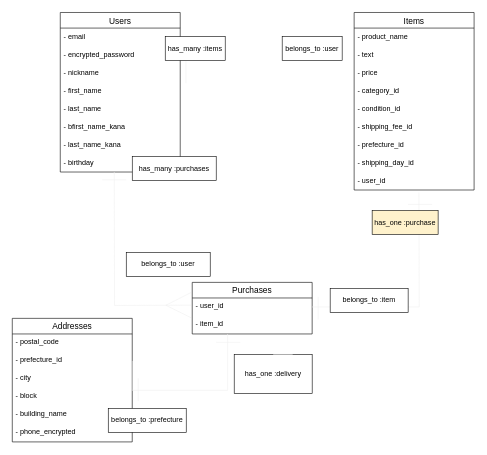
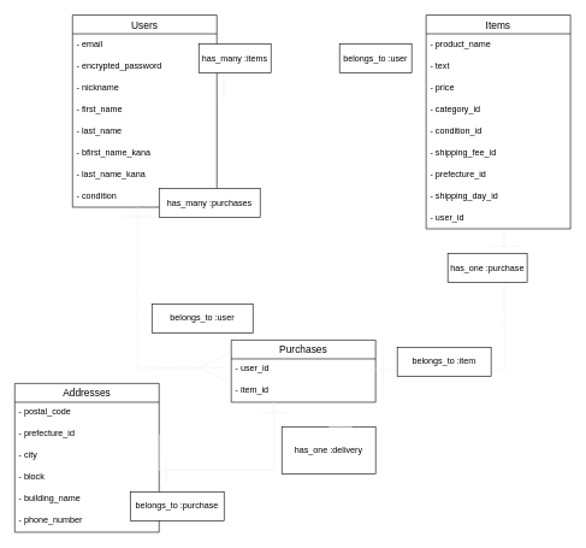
  <mxCell id="0" />
  <mxCell id="1" parent="0" />
  <mxCell id="2" value="Users" style="swimlane;fontStyle=0;childLayout=stackLayout;horizontal=1;startSize=26;horizontalStack=0;resizeParent=1;resizeParentMax=0;resizeLast=0;collapsible=1;marginBottom=0;align=center;fontSize=14;" vertex="1" parent="1"><mxGeometry x="100" y="20" width="200" height="266" as="geometry" /></mxCell>
  <mxCell id="3" value="- email&#10;&#10;" style="text;strokeColor=none;fillColor=none;spacingLeft=4;spacingRight=4;overflow=hidden;rotatable=0;points=[[0,0.5],[1,0.5]];portConstraint=eastwest;fontSize=12;" vertex="1" parent="2"><mxGeometry y="26" width="200" height="30" as="geometry" /></mxCell>
  <mxCell id="4" value="- encrypted_password" style="text;strokeColor=none;fillColor=none;spacingLeft=4;spacingRight=4;overflow=hidden;rotatable=0;points=[[0,0.5],[1,0.5]];portConstraint=eastwest;fontSize=12;" vertex="1" parent="2"><mxGeometry y="56" width="200" height="30" as="geometry" /></mxCell>
  <mxCell id="5" value="- nickname" style="text;strokeColor=none;fillColor=none;spacingLeft=4;spacingRight=4;overflow=hidden;rotatable=0;points=[[0,0.5],[1,0.5]];portConstraint=eastwest;fontSize=12;" vertex="1" parent="2"><mxGeometry y="86" width="200" height="30" as="geometry" /></mxCell>
  <mxCell id="6" value="- first_name" style="text;strokeColor=none;fillColor=none;spacingLeft=4;spacingRight=4;overflow=hidden;rotatable=0;points=[[0,0.5],[1,0.5]];portConstraint=eastwest;fontSize=12;" vertex="1" parent="2"><mxGeometry y="116" width="200" height="30" as="geometry" /></mxCell>
  <mxCell id="7" value="- last_name" style="text;strokeColor=none;fillColor=none;spacingLeft=4;spacingRight=4;overflow=hidden;rotatable=0;points=[[0,0.5],[1,0.5]];portConstraint=eastwest;fontSize=12;" vertex="1" parent="2"><mxGeometry y="146" width="200" height="30" as="geometry" /></mxCell>
  <mxCell id="8" value="- bfirst_name_kana" style="text;strokeColor=none;fillColor=none;spacingLeft=4;spacingRight=4;overflow=hidden;rotatable=0;points=[[0,0.5],[1,0.5]];portConstraint=eastwest;fontSize=12;" vertex="1" parent="2"><mxGeometry y="176" width="200" height="30" as="geometry" /></mxCell>
  <mxCell id="9" value="- last_name_kana" style="text;strokeColor=none;fillColor=none;spacingLeft=4;spacingRight=4;overflow=hidden;rotatable=0;points=[[0,0.5],[1,0.5]];portConstraint=eastwest;fontSize=12;" vertex="1" parent="2"><mxGeometry y="206" width="200" height="30" as="geometry" /></mxCell>
- <mxCell id="10" value="- birthday" style="text;strokeColor=none;fillColor=none;spacingLeft=4;spacingRight=4;overflow=hidden;rotatable=0;points=[[0,0.5],[1,0.5]];portConstraint=eastwest;fontSize=12;" vertex="1" parent="2"><mxGeometry y="236" width="200" height="30" as="geometry" /></mxCell>
+ <mxCell id="10" value="- condition" style="text;strokeColor=none;fillColor=none;spacingLeft=4;spacingRight=4;overflow=hidden;rotatable=0;points=[[0,0.5],[1,0.5]];portConstraint=eastwest;fontSize=12;" vertex="1" parent="2"><mxGeometry y="236" width="200" height="30" as="geometry" /></mxCell>
  <mxCell id="11" style="edgeStyle=orthogonalEdgeStyle;rounded=0;orthogonalLoop=1;jettySize=auto;html=1;exitX=-0.01;exitY=-0.1;exitDx=0;exitDy=0;startArrow=ERmany;startFill=0;endArrow=none;endFill=0;startSize=40;endSize=40;strokeColor=#f0f0f0;exitPerimeter=0;" edge="1" parent="2"><mxGeometry relative="1" as="geometry"><mxPoint x="90" y="266" as="targetPoint" /><mxPoint x="218" y="488" as="sourcePoint" /></mxGeometry></mxCell>
  <mxCell id="12" value="Purchases" style="swimlane;fontStyle=0;childLayout=stackLayout;horizontal=1;startSize=26;horizontalStack=0;resizeParent=1;resizeParentMax=0;resizeLast=0;collapsible=1;marginBottom=0;align=center;fontSize=14;" vertex="1" parent="1"><mxGeometry x="320" y="470" width="200" height="86" as="geometry" /></mxCell>
  <mxCell id="13" value="- user_id" style="text;strokeColor=none;fillColor=none;spacingLeft=4;spacingRight=4;overflow=hidden;rotatable=0;points=[[0,0.5],[1,0.5]];portConstraint=eastwest;fontSize=12;" vertex="1" parent="12"><mxGeometry y="26" width="200" height="30" as="geometry" /></mxCell>
  <mxCell id="14" value="- item_id" style="text;strokeColor=none;fillColor=none;spacingLeft=4;spacingRight=4;overflow=hidden;rotatable=0;points=[[0,0.5],[1,0.5]];portConstraint=eastwest;fontSize=12;" vertex="1" parent="12"><mxGeometry y="56" width="200" height="30" as="geometry" /></mxCell>
  <mxCell id="15" value="Items" style="swimlane;fontStyle=0;childLayout=stackLayout;horizontal=1;startSize=26;horizontalStack=0;resizeParent=1;resizeParentMax=0;resizeLast=0;collapsible=1;marginBottom=0;align=center;fontSize=14;" vertex="1" parent="1"><mxGeometry x="590" y="20" width="200" height="296" as="geometry" /></mxCell>
  <mxCell id="16" value="- product_name" style="text;strokeColor=none;fillColor=none;spacingLeft=4;spacingRight=4;overflow=hidden;rotatable=0;points=[[0,0.5],[1,0.5]];portConstraint=eastwest;fontSize=12;" vertex="1" parent="15"><mxGeometry y="26" width="200" height="30" as="geometry" /></mxCell>
  <mxCell id="17" value="- text" style="text;strokeColor=none;fillColor=none;spacingLeft=4;spacingRight=4;overflow=hidden;rotatable=0;points=[[0,0.5],[1,0.5]];portConstraint=eastwest;fontSize=12;" vertex="1" parent="15"><mxGeometry y="56" width="200" height="30" as="geometry" /></mxCell>
  <mxCell id="18" value="- price" style="text;strokeColor=none;fillColor=none;spacingLeft=4;spacingRight=4;overflow=hidden;rotatable=0;points=[[0,0.5],[1,0.5]];portConstraint=eastwest;fontSize=12;" vertex="1" parent="15"><mxGeometry y="86" width="200" height="30" as="geometry" /></mxCell>
  <mxCell id="19" value="- category_id" style="text;strokeColor=none;fillColor=none;spacingLeft=4;spacingRight=4;overflow=hidden;rotatable=0;points=[[0,0.5],[1,0.5]];portConstraint=eastwest;fontSize=12;" vertex="1" parent="15"><mxGeometry y="116" width="200" height="30" as="geometry" /></mxCell>
  <mxCell id="20" value="- condition_id" style="text;strokeColor=none;fillColor=none;spacingLeft=4;spacingRight=4;overflow=hidden;rotatable=0;points=[[0,0.5],[1,0.5]];portConstraint=eastwest;fontSize=12;" vertex="1" parent="15"><mxGeometry y="146" width="200" height="30" as="geometry" /></mxCell>
  <mxCell id="21" value="- shipping_fee_id" style="text;strokeColor=none;fillColor=none;spacingLeft=4;spacingRight=4;overflow=hidden;rotatable=0;points=[[0,0.5],[1,0.5]];portConstraint=eastwest;fontSize=12;" vertex="1" parent="15"><mxGeometry y="176" width="200" height="30" as="geometry" /></mxCell>
  <mxCell id="22" value="- prefecture_id" style="text;strokeColor=none;fillColor=none;spacingLeft=4;spacingRight=4;overflow=hidden;rotatable=0;points=[[0,0.5],[1,0.5]];portConstraint=eastwest;fontSize=12;" vertex="1" parent="15"><mxGeometry y="206" width="200" height="30" as="geometry" /></mxCell>
  <mxCell id="23" value="- shipping_day_id" style="text;strokeColor=none;fillColor=none;spacingLeft=4;spacingRight=4;overflow=hidden;rotatable=0;points=[[0,0.5],[1,0.5]];portConstraint=eastwest;fontSize=12;" vertex="1" parent="15"><mxGeometry y="236" width="200" height="30" as="geometry" /></mxCell>
  <mxCell id="24" value="- user_id" style="text;strokeColor=none;fillColor=none;spacingLeft=4;spacingRight=4;overflow=hidden;rotatable=0;points=[[0,0.5],[1,0.5]];portConstraint=eastwest;fontSize=12;" vertex="1" parent="15"><mxGeometry y="266" width="200" height="30" as="geometry" /></mxCell>
  <mxCell id="25" value="Addresses" style="swimlane;fontStyle=0;childLayout=stackLayout;horizontal=1;startSize=26;horizontalStack=0;resizeParent=1;resizeParentMax=0;resizeLast=0;collapsible=1;marginBottom=0;align=center;fontSize=14;" vertex="1" parent="1"><mxGeometry y="530" width="200" height="206" as="geometry" x="20" /></mxCell>
  <mxCell id="26" value="- postal_code" style="text;strokeColor=none;fillColor=none;spacingLeft=4;spacingRight=4;overflow=hidden;rotatable=0;points=[[0,0.5],[1,0.5]];portConstraint=eastwest;fontSize=12;" vertex="1" parent="25"><mxGeometry y="26" width="200" height="30" as="geometry" /></mxCell>
  <mxCell id="27" value="- prefecture_id" style="text;strokeColor=none;fillColor=none;spacingLeft=4;spacingRight=4;overflow=hidden;rotatable=0;points=[[0,0.5],[1,0.5]];portConstraint=eastwest;fontSize=12;" vertex="1" parent="25"><mxGeometry y="56" width="200" height="30" as="geometry" /></mxCell>
  <mxCell id="28" value="- city" style="text;strokeColor=none;fillColor=none;spacingLeft=4;spacingRight=4;overflow=hidden;rotatable=0;points=[[0,0.5],[1,0.5]];portConstraint=eastwest;fontSize=12;" vertex="1" parent="25"><mxGeometry y="86" width="200" height="30" as="geometry" /></mxCell>
  <mxCell id="29" value="- block" style="text;strokeColor=none;fillColor=none;spacingLeft=4;spacingRight=4;overflow=hidden;rotatable=0;points=[[0,0.5],[1,0.5]];portConstraint=eastwest;fontSize=12;" vertex="1" parent="25"><mxGeometry y="116" width="200" height="30" as="geometry" /></mxCell>
  <mxCell id="30" value="- building_name" style="text;strokeColor=none;fillColor=none;spacingLeft=4;spacingRight=4;overflow=hidden;rotatable=0;points=[[0,0.5],[1,0.5]];portConstraint=eastwest;fontSize=12;" vertex="1" parent="25"><mxGeometry y="146" width="200" height="30" as="geometry" /></mxCell>
- <mxCell id="31" value="- phone_encrypted" style="text;strokeColor=none;fillColor=none;spacingLeft=4;spacingRight=4;overflow=hidden;rotatable=0;points=[[0,0.5],[1,0.5]];portConstraint=eastwest;fontSize=12;" vertex="1" parent="25"><mxGeometry y="176" width="200" height="30" as="geometry" /></mxCell>
+ <mxCell id="31" value="- phone_number" style="text;strokeColor=none;fillColor=none;spacingLeft=4;spacingRight=4;overflow=hidden;rotatable=0;points=[[0,0.5],[1,0.5]];portConstraint=eastwest;fontSize=12;" vertex="1" parent="25"><mxGeometry y="176" width="200" height="30" as="geometry" /></mxCell>
  <mxCell id="32" style="edgeStyle=orthogonalEdgeStyle;rounded=0;orthogonalLoop=1;jettySize=auto;html=1;exitX=1;exitY=0.5;exitDx=0;exitDy=0;startArrow=none;startFill=0;endArrow=none;endFill=0;startSize=40;endSize=40;strokeColor=#f0f0f0;" edge="1" parent="1" source="13"><mxGeometry relative="1" as="geometry"><mxPoint x="698" y="320" as="targetPoint" /></mxGeometry></mxCell>
  <mxCell id="33" value="" style="endArrow=none;html=1;rounded=0;startSize=40;endSize=40;strokeColor=#f0f0f0;" edge="1" parent="1"><mxGeometry relative="1" as="geometry"><mxPoint x="170" y="299" as="sourcePoint" /><mxPoint x="210" y="299" as="targetPoint" /><Array as="points"><mxPoint x="190" y="299" /></Array></mxGeometry></mxCell>
  <mxCell id="34" value="" style="endArrow=none;html=1;rounded=0;startSize=40;endSize=40;strokeColor=#f0f0f0;" edge="1" parent="1"><mxGeometry relative="1" as="geometry"><mxPoint x="680" y="340" as="sourcePoint" /><mxPoint x="720" y="340" as="targetPoint" /><Array as="points" /></mxGeometry></mxCell>
  <mxCell id="35" value="" style="endArrow=none;html=1;rounded=0;startSize=40;endSize=40;strokeColor=#f0f0f0;" edge="1" parent="1"><mxGeometry relative="1" as="geometry"><mxPoint x="309.5" y="138" as="sourcePoint" /><mxPoint x="309.5" y="100" as="targetPoint" /></mxGeometry></mxCell>
  <mxCell id="36" value="" style="endArrow=none;html=1;rounded=0;startSize=40;endSize=40;strokeColor=#f0f0f0;" edge="1" parent="1"><mxGeometry relative="1" as="geometry"><mxPoint x="360" y="570" as="sourcePoint" /><mxPoint x="400" y="570" as="targetPoint" /><Array as="points"><mxPoint x="380" y="570" /></Array></mxGeometry></mxCell>
  <mxCell id="37" value="" style="endArrow=none;html=1;rounded=0;startSize=40;endSize=40;strokeColor=#f0f0f0;" edge="1" parent="1"><mxGeometry relative="1" as="geometry"><mxPoint x="530" y="532" as="sourcePoint" /><mxPoint x="530" y="494" as="targetPoint" /></mxGeometry></mxCell>
  <mxCell id="38" value="&lt;span&gt;belongs_to :item&lt;/span&gt;" style="whiteSpace=wrap;html=1;align=center;" vertex="1" parent="1"><mxGeometry x="550" y="480" width="130" height="40" as="geometry" /></mxCell>
- <mxCell id="39" value="&lt;span&gt;has_one :purchase&lt;/span&gt;" style="whiteSpace=wrap;html=1;align=center;fillColor=#fff2cc;" vertex="1" parent="1"><mxGeometry x="620" y="350" width="110" height="40" as="geometry" /></mxCell>
+ <mxCell id="39" value="&lt;span&gt;has_one :purchase&lt;/span&gt;" style="whiteSpace=wrap;html=1;align=center;" vertex="1" parent="1"><mxGeometry x="620" y="350" width="110" height="40" as="geometry" /></mxCell>
  <mxCell id="40" value="&lt;span&gt;belongs_to :user&lt;/span&gt;" style="whiteSpace=wrap;html=1;align=center;" vertex="1" parent="1"><mxGeometry x="210" y="420" width="140" height="40" as="geometry" /></mxCell>
  <mxCell id="41" value="&lt;span&gt;has_many :items&lt;/span&gt;" style="whiteSpace=wrap;html=1;align=center;" vertex="1" parent="1"><mxGeometry x="275" y="60" width="100" height="40" as="geometry" /></mxCell>
- <mxCell id="42" value="belongs_to :prefecture" style="whiteSpace=wrap;html=1;align=center;" vertex="1" parent="1"><mxGeometry x="180" y="680" width="130" height="40" as="geometry" /></mxCell>
+ <mxCell id="42" value="belongs_to :purchase" style="whiteSpace=wrap;html=1;align=center;" vertex="1" parent="1"><mxGeometry x="180" y="680" width="130" height="40" as="geometry" /></mxCell>
  <mxCell id="43" value="has_one :delivery" style="whiteSpace=wrap;html=1;align=center;" vertex="1" parent="1"><mxGeometry x="390" y="590" width="130" height="65" as="geometry" /></mxCell>
  <mxCell id="44" value="has_many :purchases" style="whiteSpace=wrap;html=1;align=center;" vertex="1" parent="1"><mxGeometry x="220" y="260" width="140" height="40" as="geometry" /></mxCell>
  <mxCell id="45" value="&lt;span&gt;belongs_to :user&lt;/span&gt;" style="whiteSpace=wrap;html=1;align=center;" vertex="1" parent="1"><mxGeometry x="470" y="60" width="100" height="40" as="geometry" /></mxCell>
  <mxCell id="46" style="edgeStyle=orthogonalEdgeStyle;rounded=0;orthogonalLoop=1;jettySize=auto;html=1;exitX=0.5;exitY=0;exitDx=0;exitDy=0;entryX=0.75;entryY=0;entryDx=0;entryDy=0;startArrow=none;startFill=0;endArrow=none;endFill=0;startSize=40;endSize=40;strokeColor=#f0f0f0;" edge="1" parent="1" source="43" target="43"><mxGeometry relative="1" as="geometry" /></mxCell>
  <mxCell id="47" value="" style="endArrow=none;html=1;rounded=0;startSize=40;endSize=40;strokeColor=#f0f0f0;" edge="1" parent="1"><mxGeometry relative="1" as="geometry"><mxPoint x="230" y="668" as="sourcePoint" /><mxPoint x="230" y="630" as="targetPoint" /></mxGeometry></mxCell>
  <mxCell id="48" style="edgeStyle=orthogonalEdgeStyle;rounded=0;orthogonalLoop=1;jettySize=auto;html=1;exitX=1;exitY=0.5;exitDx=0;exitDy=0;entryX=0.295;entryY=1;entryDx=0;entryDy=0;entryPerimeter=0;startArrow=none;startFill=0;endArrow=none;endFill=0;startSize=40;endSize=40;strokeColor=#f0f0f0;" edge="1" parent="1" source="27" target="14"><mxGeometry relative="1" as="geometry"><Array as="points"><mxPoint x="220" y="650" /><mxPoint x="379" y="650" /></Array></mxGeometry></mxCell>
